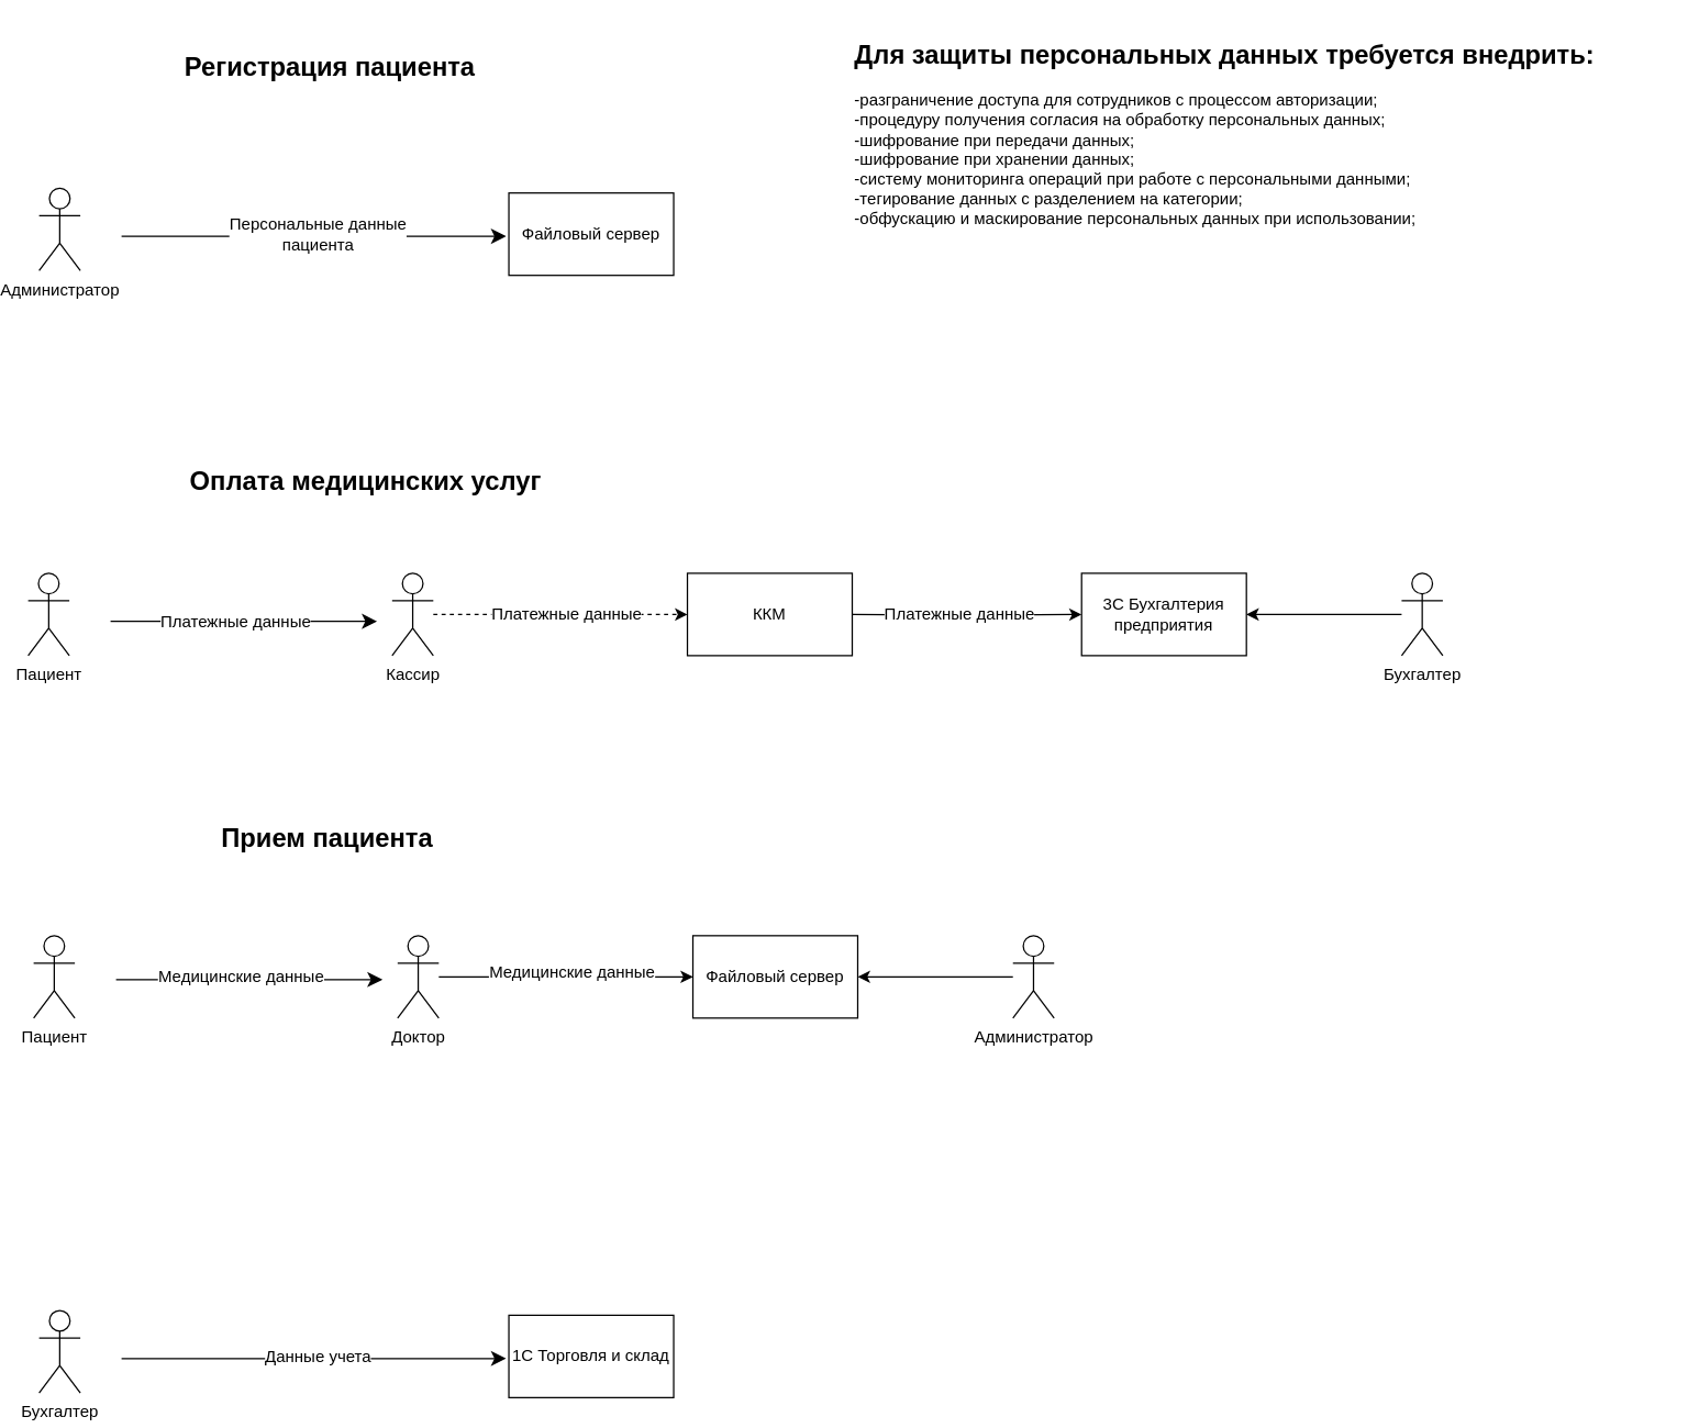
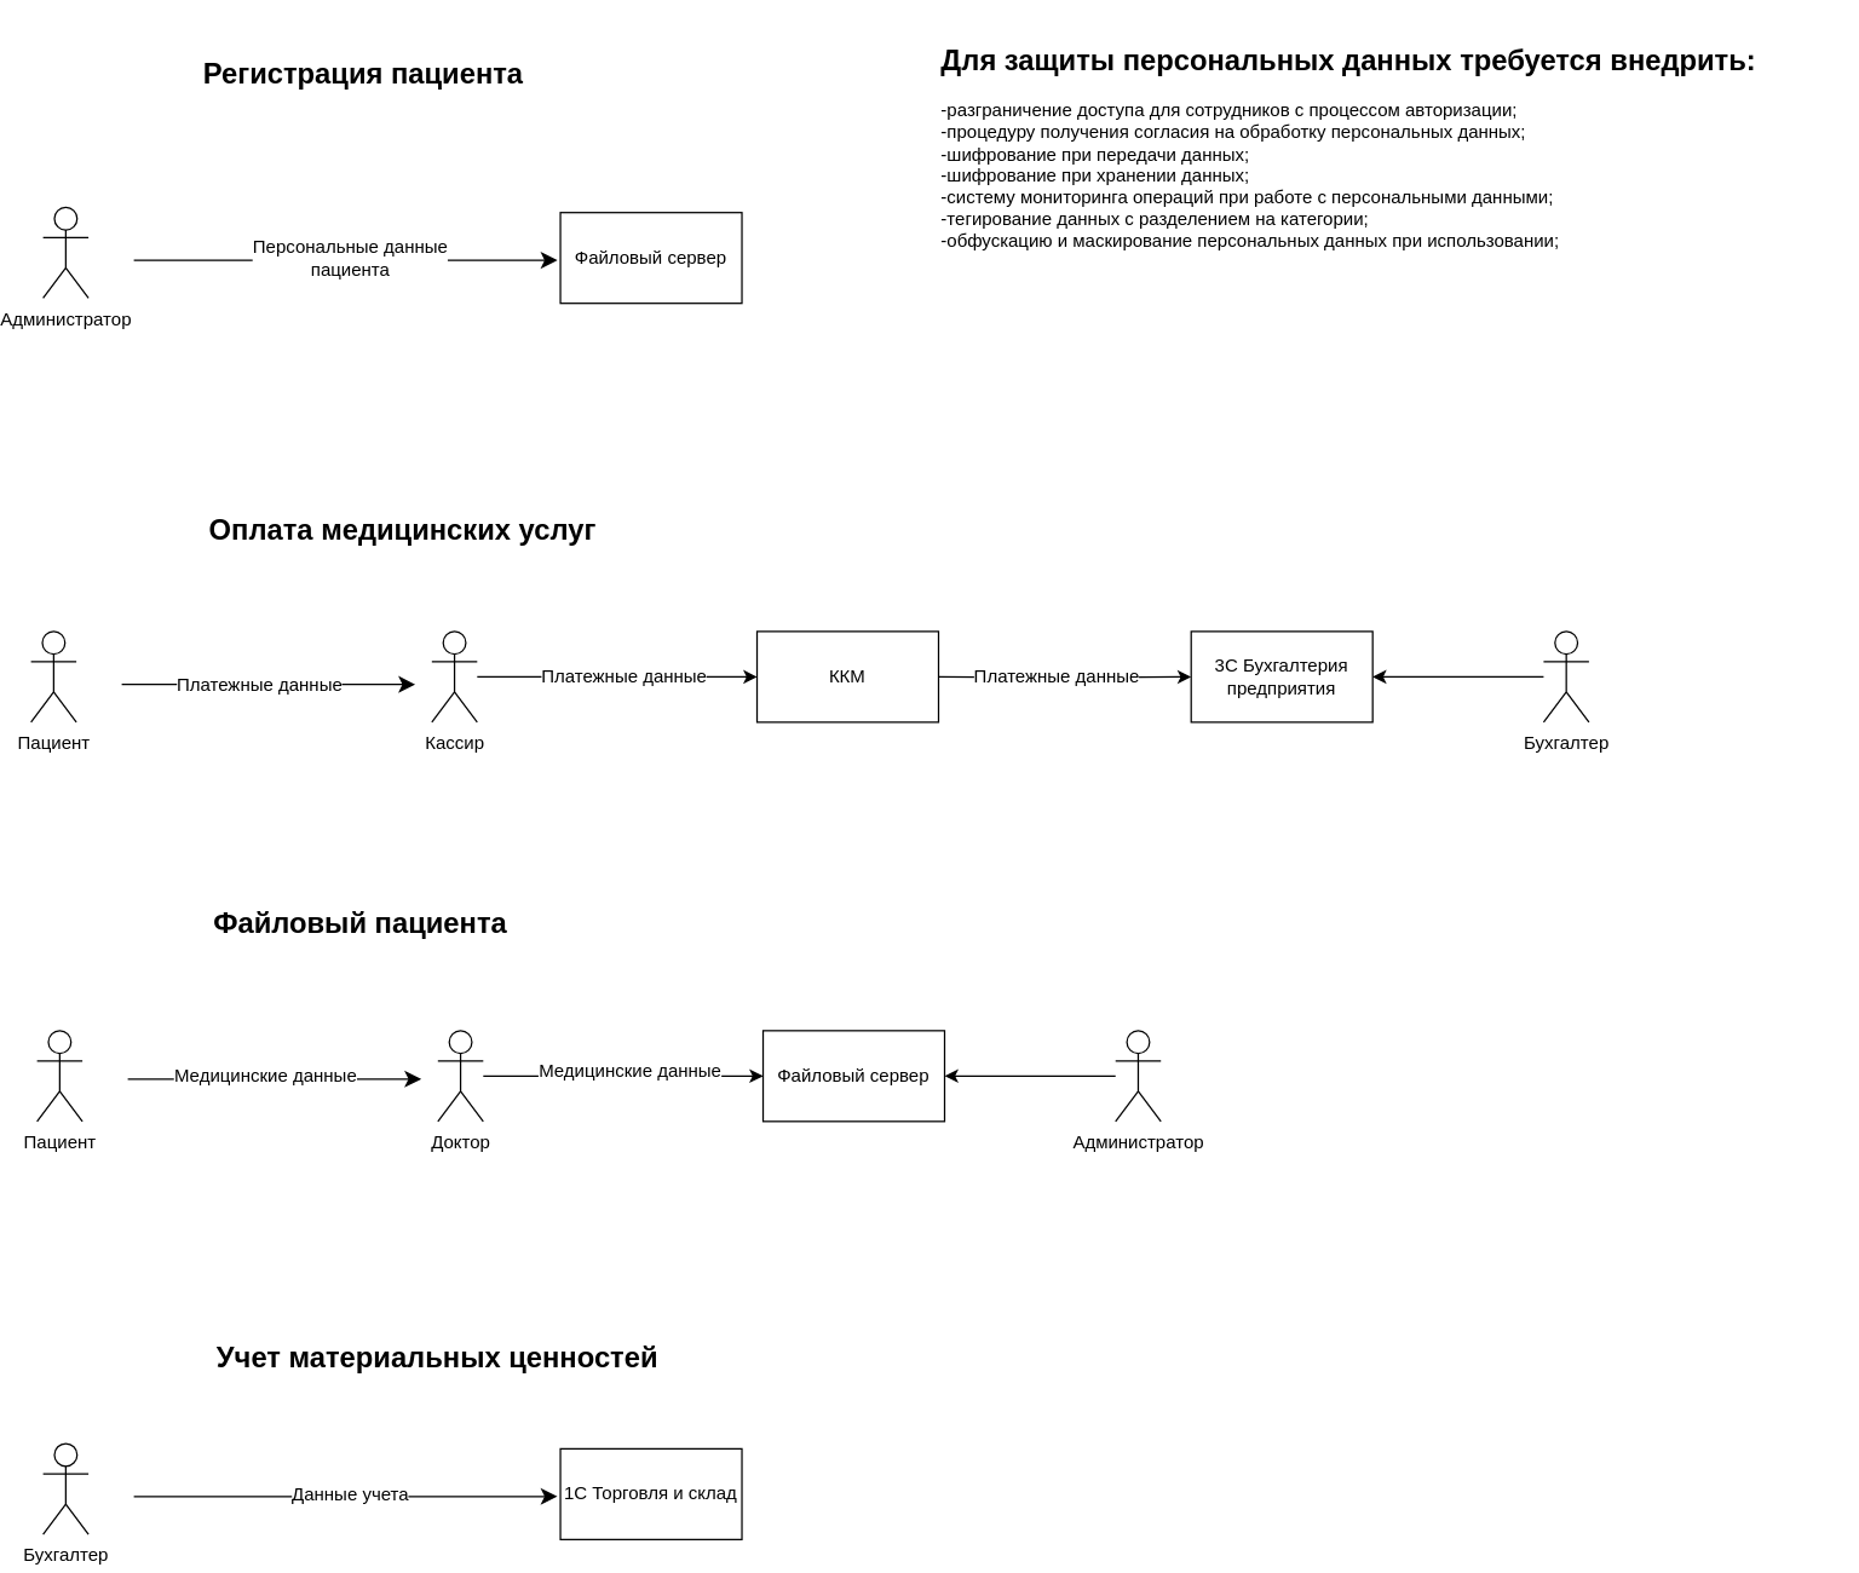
  <mxCell id="0" />
  <mxCell id="1" parent="0" />
  <mxCell id="2" style="edgeStyle=orthogonalEdgeStyle;rounded=0;orthogonalLoop=1;jettySize=auto;html=1;" edge="1" parent="1" target="20"><mxGeometry relative="1" as="geometry"><mxPoint x="620" y="447" as="sourcePoint" /></mxGeometry></mxCell>
- <mxCell id="3" style="edgeStyle=orthogonalEdgeStyle;rounded=0;orthogonalLoop=1;jettySize=auto;html=1;entryX=0;entryY=0.5;entryDx=0;entryDy=0;dashed=1;" edge="1" parent="1" source="18" target="19"><mxGeometry relative="1" as="geometry" /></mxCell>
+ <mxCell id="3" style="edgeStyle=orthogonalEdgeStyle;rounded=0;orthogonalLoop=1;jettySize=auto;html=1;entryX=0;entryY=0.5;entryDx=0;entryDy=0;" edge="1" parent="1" source="18" target="19"><mxGeometry relative="1" as="geometry" /></mxCell>
  <mxCell id="4" style="edgeStyle=none;curved=1;rounded=0;orthogonalLoop=1;jettySize=auto;html=1;fontSize=12;startSize=8;endSize=8;" edge="1" parent="1"><mxGeometry relative="1" as="geometry"><mxPoint x="88" y="171.53" as="sourcePoint" /><mxPoint x="368" y="171.53" as="targetPoint" /></mxGeometry></mxCell>
  <mxCell id="5" value="Персональные данные&lt;div&gt;пациента&lt;/div&gt;" style="edgeLabel;html=1;align=center;verticalAlign=middle;resizable=0;points=[];fontSize=12;" vertex="1" connectable="0" parent="4"><mxGeometry x="-0.009" y="-1" relative="1" as="geometry"><mxPoint x="3" y="-3" as="offset" /></mxGeometry></mxCell>
  <mxCell id="6" value="&lt;font style=&quot;font-size: 19px;&quot;&gt;&lt;b&gt;Регистрация пациента&lt;/b&gt;&lt;/font&gt;" style="text;html=1;align=center;verticalAlign=middle;whiteSpace=wrap;rounded=0;" vertex="1" parent="1"><mxGeometry x="84" y="34" width="312" height="30" as="geometry" /></mxCell>
  <mxCell id="7" value="&lt;font style=&quot;font-size: 19px;&quot;&gt;&lt;b&gt;Оплата медицинских услуг&lt;/b&gt;&lt;/font&gt;" style="text;html=1;align=center;verticalAlign=middle;whiteSpace=wrap;rounded=0;" vertex="1" parent="1"><mxGeometry x="110" y="336" width="312" height="30" as="geometry" /></mxCell>
- <mxCell id="8" value="&lt;font style=&quot;font-size: 19px;&quot;&gt;&lt;b&gt;Прием пациента&lt;/b&gt;&lt;/font&gt;" style="text;html=1;align=center;verticalAlign=middle;whiteSpace=wrap;rounded=0;" vertex="1" parent="1"><mxGeometry x="82" y="596" width="312" height="30" as="geometry" /></mxCell>
+ <mxCell id="8" value="&lt;font style=&quot;font-size: 19px;&quot;&gt;&lt;b&gt;Файловый пациента&lt;/b&gt;&lt;/font&gt;" style="text;html=1;align=center;verticalAlign=middle;whiteSpace=wrap;rounded=0;" vertex="1" parent="1"><mxGeometry x="82" y="596" width="312" height="30" as="geometry" /></mxCell>
+ <mxCell id="9" value="&lt;font style=&quot;font-size: 19px;&quot;&gt;&lt;b&gt;Учет материальных ценностей&lt;/b&gt;&lt;/font&gt;" style="text;html=1;align=center;verticalAlign=middle;whiteSpace=wrap;rounded=0;" vertex="1" parent="1"><mxGeometry x="133" y="883" width="312" height="30" as="geometry" /></mxCell>
  <mxCell id="10" value="Администратор" style="shape=umlActor;verticalLabelPosition=bottom;verticalAlign=top;html=1;outlineConnect=0;" vertex="1" parent="1"><mxGeometry x="28" y="136.53" width="30" height="60" as="geometry" /></mxCell>
  <mxCell id="11" value="Файловый сервер" style="rounded=0;whiteSpace=wrap;html=1;" vertex="1" parent="1"><mxGeometry x="370" y="140" width="120" height="60" as="geometry" /></mxCell>
  <mxCell id="12" value="&lt;b&gt;&lt;font style=&quot;font-size: 19px;&quot;&gt;Для защиты персональных данных требуется внедрить:&lt;/font&gt;&lt;/b&gt;&lt;div&gt;&lt;b&gt;&lt;br&gt;&lt;/b&gt;&lt;div&gt;&lt;div&gt;-разграничение доступа для сотрудников с процессом авторизации;&lt;/div&gt;&lt;div&gt;-процедуру получения согласия на обработку персональных данных;&lt;/div&gt;&lt;div&gt;-шифрование при передачи данных;&amp;nbsp;&lt;/div&gt;&lt;div&gt;-шифрование при хранении данных;&amp;nbsp;&lt;/div&gt;&lt;div&gt;-систему мониторинга операций при работе с персональными данными;&lt;/div&gt;&lt;/div&gt;&lt;div&gt;-тегирование данных с разделением на категории;&lt;/div&gt;&lt;div&gt;-обфускацию и маскирование персональных данных при использовании;&lt;/div&gt;&lt;/div&gt;" style="text;html=1;align=left;verticalAlign=middle;whiteSpace=wrap;rounded=0;" vertex="1" parent="1"><mxGeometry x="620" y="20" width="587" height="154" as="geometry" /></mxCell>
  <mxCell id="13" style="edgeStyle=none;curved=1;rounded=0;orthogonalLoop=1;jettySize=auto;html=1;fontSize=12;startSize=8;endSize=8;" edge="1" parent="1"><mxGeometry relative="1" as="geometry"><mxPoint x="80" y="452" as="sourcePoint" /><mxPoint x="274" y="452" as="targetPoint" /></mxGeometry></mxCell>
  <mxCell id="14" value="Платежные данные" style="edgeLabel;html=1;align=center;verticalAlign=middle;resizable=0;points=[];fontSize=12;" vertex="1" connectable="0" parent="13"><mxGeometry x="-0.009" y="-1" relative="1" as="geometry"><mxPoint x="-6" y="-1" as="offset" /></mxGeometry></mxCell>
  <mxCell id="15" value="Платежные данные" style="edgeLabel;html=1;align=center;verticalAlign=middle;resizable=0;points=[];fontSize=12;" vertex="1" connectable="0" parent="13"><mxGeometry x="-0.009" y="-1" relative="1" as="geometry"><mxPoint x="235" y="-7" as="offset" /></mxGeometry></mxCell>
  <mxCell id="16" value="Платежные данные" style="edgeLabel;html=1;align=center;verticalAlign=middle;resizable=0;points=[];fontSize=12;" vertex="1" connectable="0" parent="13"><mxGeometry x="-0.009" y="-1" relative="1" as="geometry"><mxPoint x="521" y="-7" as="offset" /></mxGeometry></mxCell>
  <mxCell id="17" value="Пациент" style="shape=umlActor;verticalLabelPosition=bottom;verticalAlign=top;html=1;outlineConnect=0;" vertex="1" parent="1"><mxGeometry x="20" y="417" width="30" height="60" as="geometry" /></mxCell>
  <mxCell id="18" value="Кассир" style="shape=umlActor;verticalLabelPosition=bottom;verticalAlign=top;html=1;outlineConnect=0;" vertex="1" parent="1"><mxGeometry x="285" y="417" width="30" height="60" as="geometry" /></mxCell>
  <mxCell id="19" value="ККМ" style="rounded=0;whiteSpace=wrap;html=1;" vertex="1" parent="1"><mxGeometry x="500" y="417" width="120" height="60" as="geometry" /></mxCell>
  <mxCell id="20" value="3С Бухгалтерия предприятия" style="rounded=0;whiteSpace=wrap;html=1;" vertex="1" parent="1"><mxGeometry x="787" y="417" width="120" height="60" as="geometry" /></mxCell>
  <mxCell id="21" style="edgeStyle=orthogonalEdgeStyle;rounded=0;orthogonalLoop=1;jettySize=auto;html=1;entryX=1;entryY=0.5;entryDx=0;entryDy=0;" edge="1" parent="1" source="22" target="20"><mxGeometry relative="1" as="geometry" /></mxCell>
  <mxCell id="22" value="Бухгалтер" style="shape=umlActor;verticalLabelPosition=bottom;verticalAlign=top;html=1;outlineConnect=0;" vertex="1" parent="1"><mxGeometry x="1020" y="417" width="30" height="60" as="geometry" /></mxCell>
  <mxCell id="23" style="edgeStyle=orthogonalEdgeStyle;rounded=0;orthogonalLoop=1;jettySize=auto;html=1;entryX=0;entryY=0.5;entryDx=0;entryDy=0;" edge="1" source="28" target="29" parent="1"><mxGeometry relative="1" as="geometry" /></mxCell>
  <mxCell id="24" style="edgeStyle=none;curved=1;rounded=0;orthogonalLoop=1;jettySize=auto;html=1;fontSize=12;startSize=8;endSize=8;" edge="1" parent="1"><mxGeometry relative="1" as="geometry"><mxPoint x="84" y="713" as="sourcePoint" /><mxPoint x="278" y="713" as="targetPoint" /></mxGeometry></mxCell>
  <mxCell id="25" value="Медицинские данные" style="edgeLabel;html=1;align=center;verticalAlign=middle;resizable=0;points=[];fontSize=12;" vertex="1" connectable="0" parent="24"><mxGeometry x="-0.009" y="-1" relative="1" as="geometry"><mxPoint x="-6" y="-4" as="offset" /></mxGeometry></mxCell>
  <mxCell id="26" value="Медицинские данные" style="edgeLabel;html=1;align=center;verticalAlign=middle;resizable=0;points=[];fontSize=12;" vertex="1" connectable="0" parent="24"><mxGeometry x="-0.009" y="-1" relative="1" as="geometry"><mxPoint x="235" y="-7" as="offset" /></mxGeometry></mxCell>
  <mxCell id="27" value="Пациент" style="shape=umlActor;verticalLabelPosition=bottom;verticalAlign=top;html=1;outlineConnect=0;" vertex="1" parent="1"><mxGeometry x="24" y="681" width="30" height="60" as="geometry" /></mxCell>
  <mxCell id="28" value="Доктор" style="shape=umlActor;verticalLabelPosition=bottom;verticalAlign=top;html=1;outlineConnect=0;" vertex="1" parent="1"><mxGeometry x="289" y="681" width="30" height="60" as="geometry" /></mxCell>
  <mxCell id="29" value="Файловый сервер" style="rounded=0;whiteSpace=wrap;html=1;" vertex="1" parent="1"><mxGeometry x="504" y="681" width="120" height="60" as="geometry" /></mxCell>
  <mxCell id="30" style="edgeStyle=orthogonalEdgeStyle;rounded=0;orthogonalLoop=1;jettySize=auto;html=1;entryX=1;entryY=0.5;entryDx=0;entryDy=0;" edge="1" source="31" parent="1"><mxGeometry relative="1" as="geometry"><mxPoint x="624" y="711" as="targetPoint" /></mxGeometry></mxCell>
  <mxCell id="31" value="Администратор" style="shape=umlActor;verticalLabelPosition=bottom;verticalAlign=top;html=1;outlineConnect=0;" vertex="1" parent="1"><mxGeometry x="737" y="681" width="30" height="60" as="geometry" /></mxCell>
  <mxCell id="32" style="edgeStyle=none;curved=1;rounded=0;orthogonalLoop=1;jettySize=auto;html=1;fontSize=12;startSize=8;endSize=8;" edge="1" parent="1"><mxGeometry relative="1" as="geometry"><mxPoint x="88" y="989" as="sourcePoint" /><mxPoint x="368" y="989" as="targetPoint" /></mxGeometry></mxCell>
  <mxCell id="33" value="Данные учета" style="edgeLabel;html=1;align=center;verticalAlign=middle;resizable=0;points=[];fontSize=12;" vertex="1" connectable="0" parent="32"><mxGeometry x="-0.009" y="-1" relative="1" as="geometry"><mxPoint x="3" y="-3" as="offset" /></mxGeometry></mxCell>
  <mxCell id="34" value="Бухгалтер" style="shape=umlActor;verticalLabelPosition=bottom;verticalAlign=top;html=1;outlineConnect=0;" vertex="1" parent="1"><mxGeometry x="28" y="954" width="30" height="60" as="geometry" /></mxCell>
  <mxCell id="35" value="1С&amp;nbsp;&lt;span style=&quot;background-color: transparent; color: light-dark(rgb(0, 0, 0), rgb(255, 255, 255));&quot;&gt;Торговля и склад&lt;/span&gt;" style="rounded=0;whiteSpace=wrap;html=1;" vertex="1" parent="1"><mxGeometry x="370" y="957.47" width="120" height="60" as="geometry" /></mxCell>
